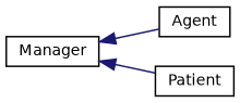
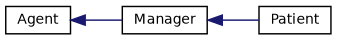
  digraph {
    rankdir=LR
    node [color=black fillcolor=white fontname=Helvetica fontsize=10 shape=record style=filled]
    edge [color=midnightblue dir=back fontname=Helvetica fontsize=10 labelfontname=Helvetica labelfontsize=10 style=solid]
    n1 [height=0.2 label=Agent width=0.4]
    n2 [height=0.2 label=Manager width=0.4]
    n3 [height=0.2 label=Patient width=0.4]
-   n2 -> n1
+   n1 -> n2
    n2 -> n3
  }
